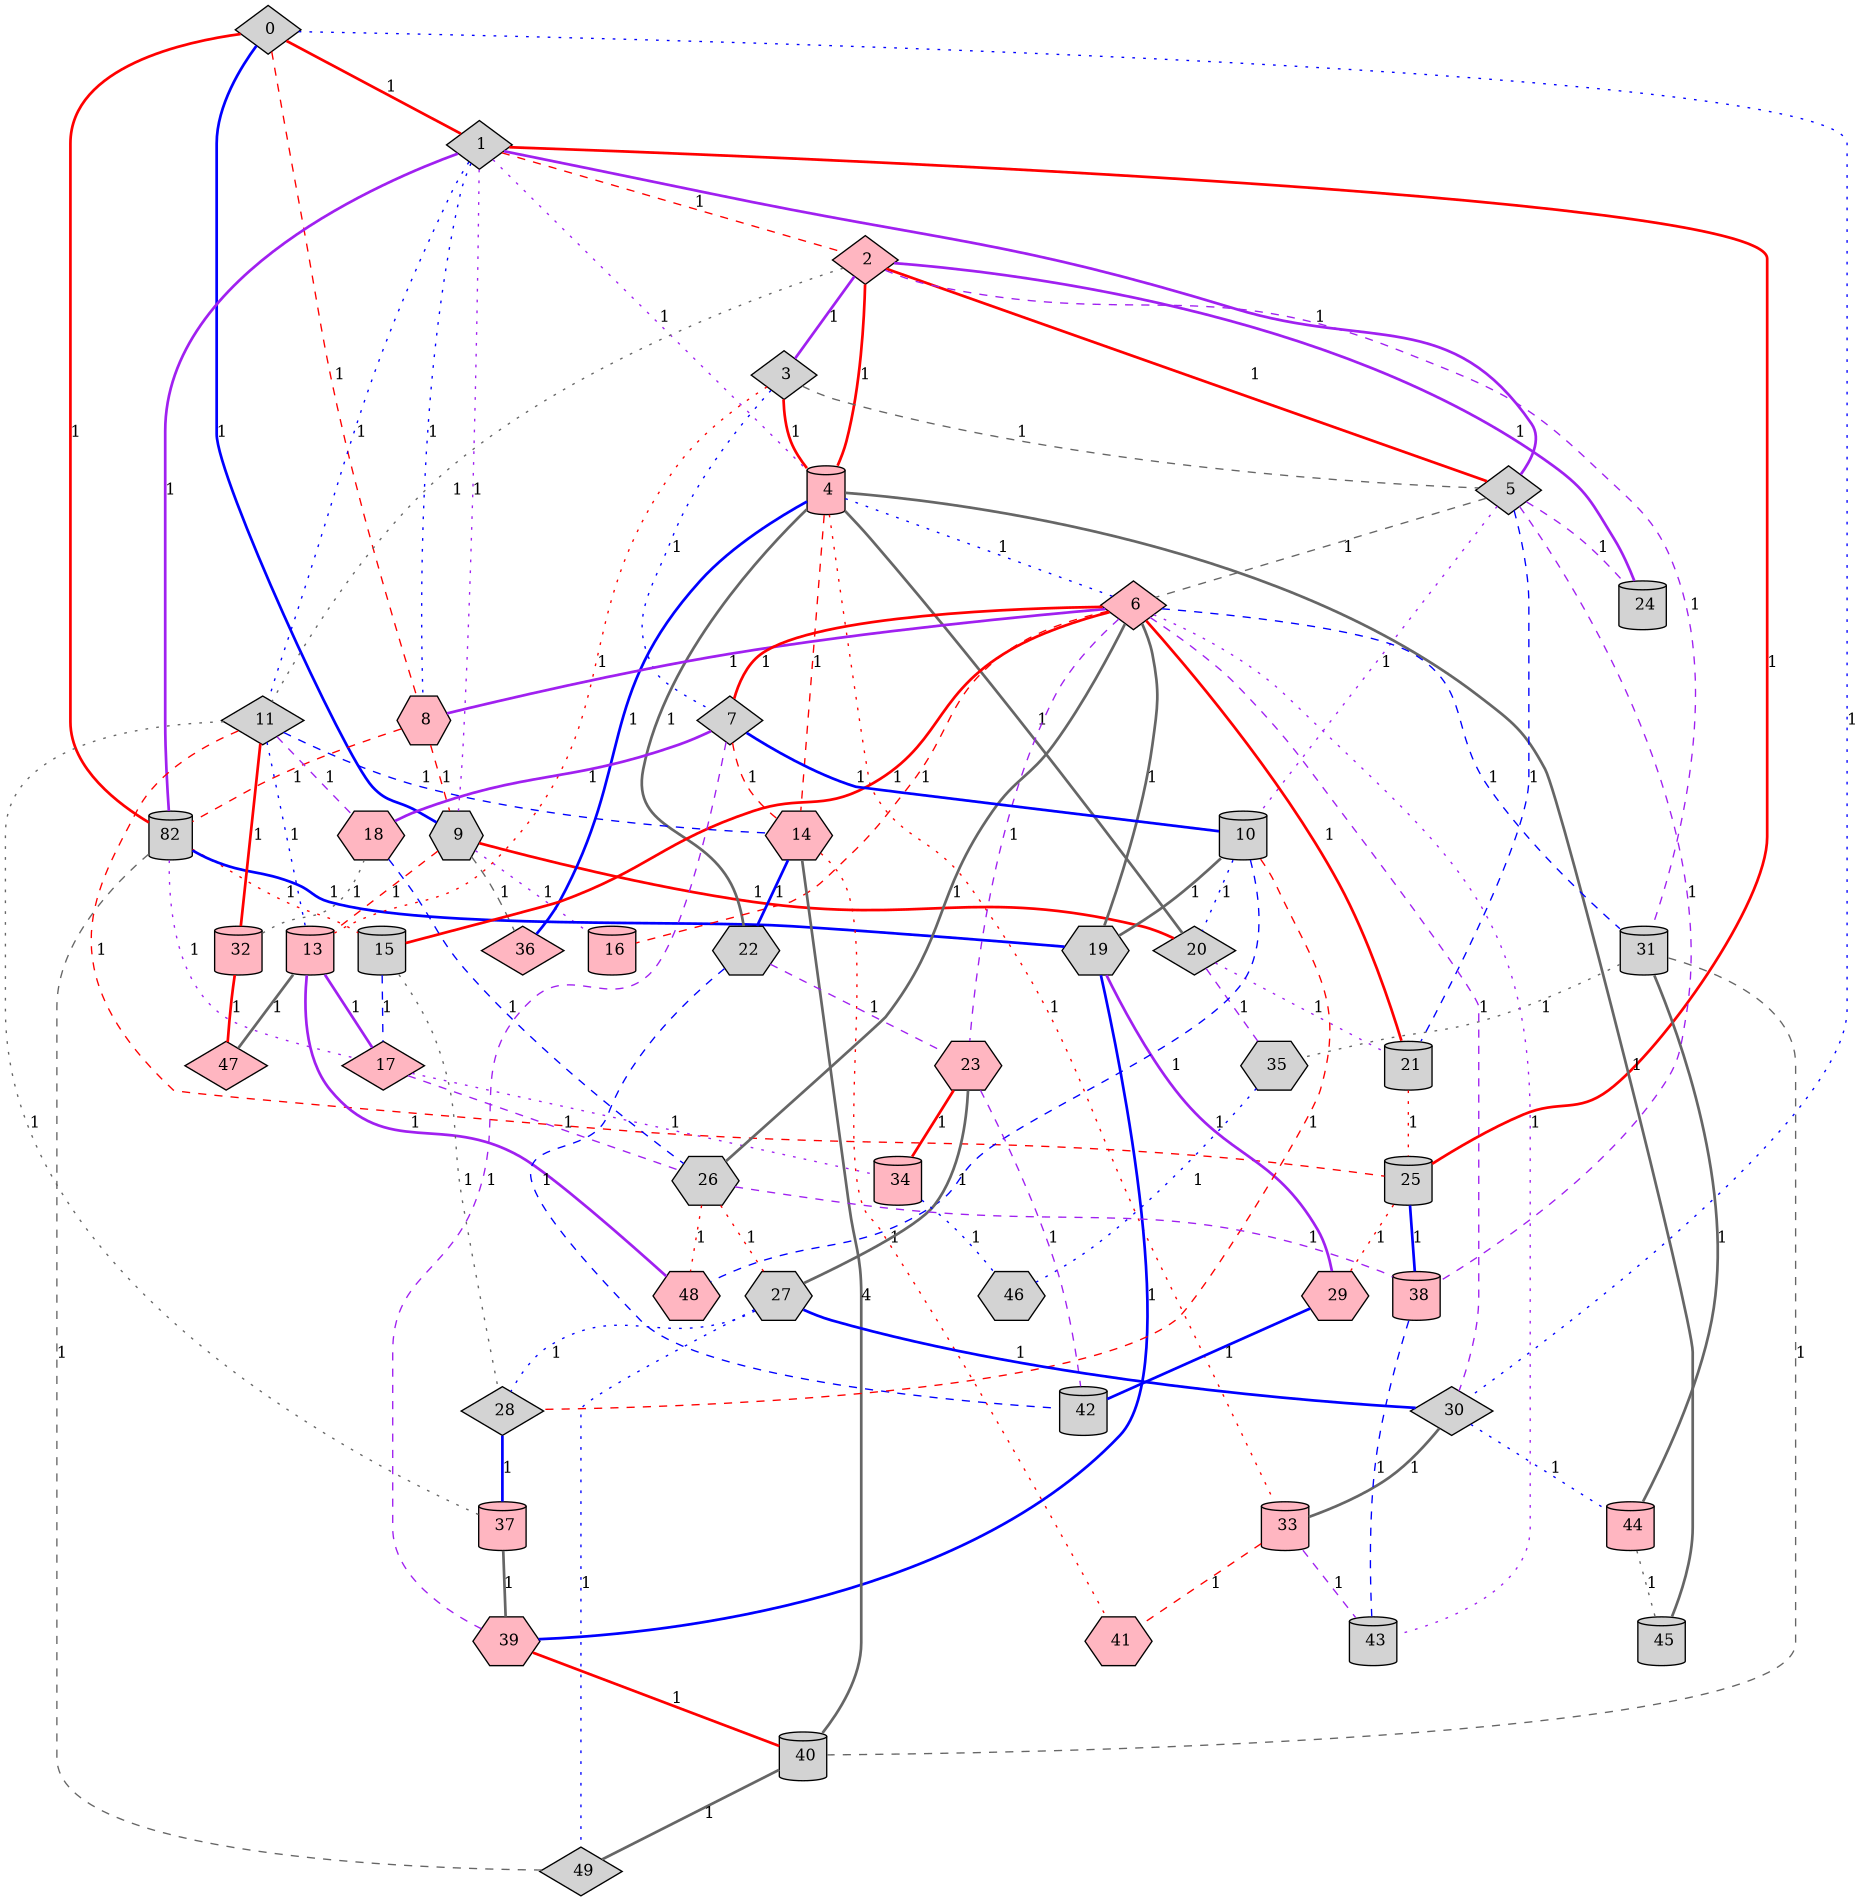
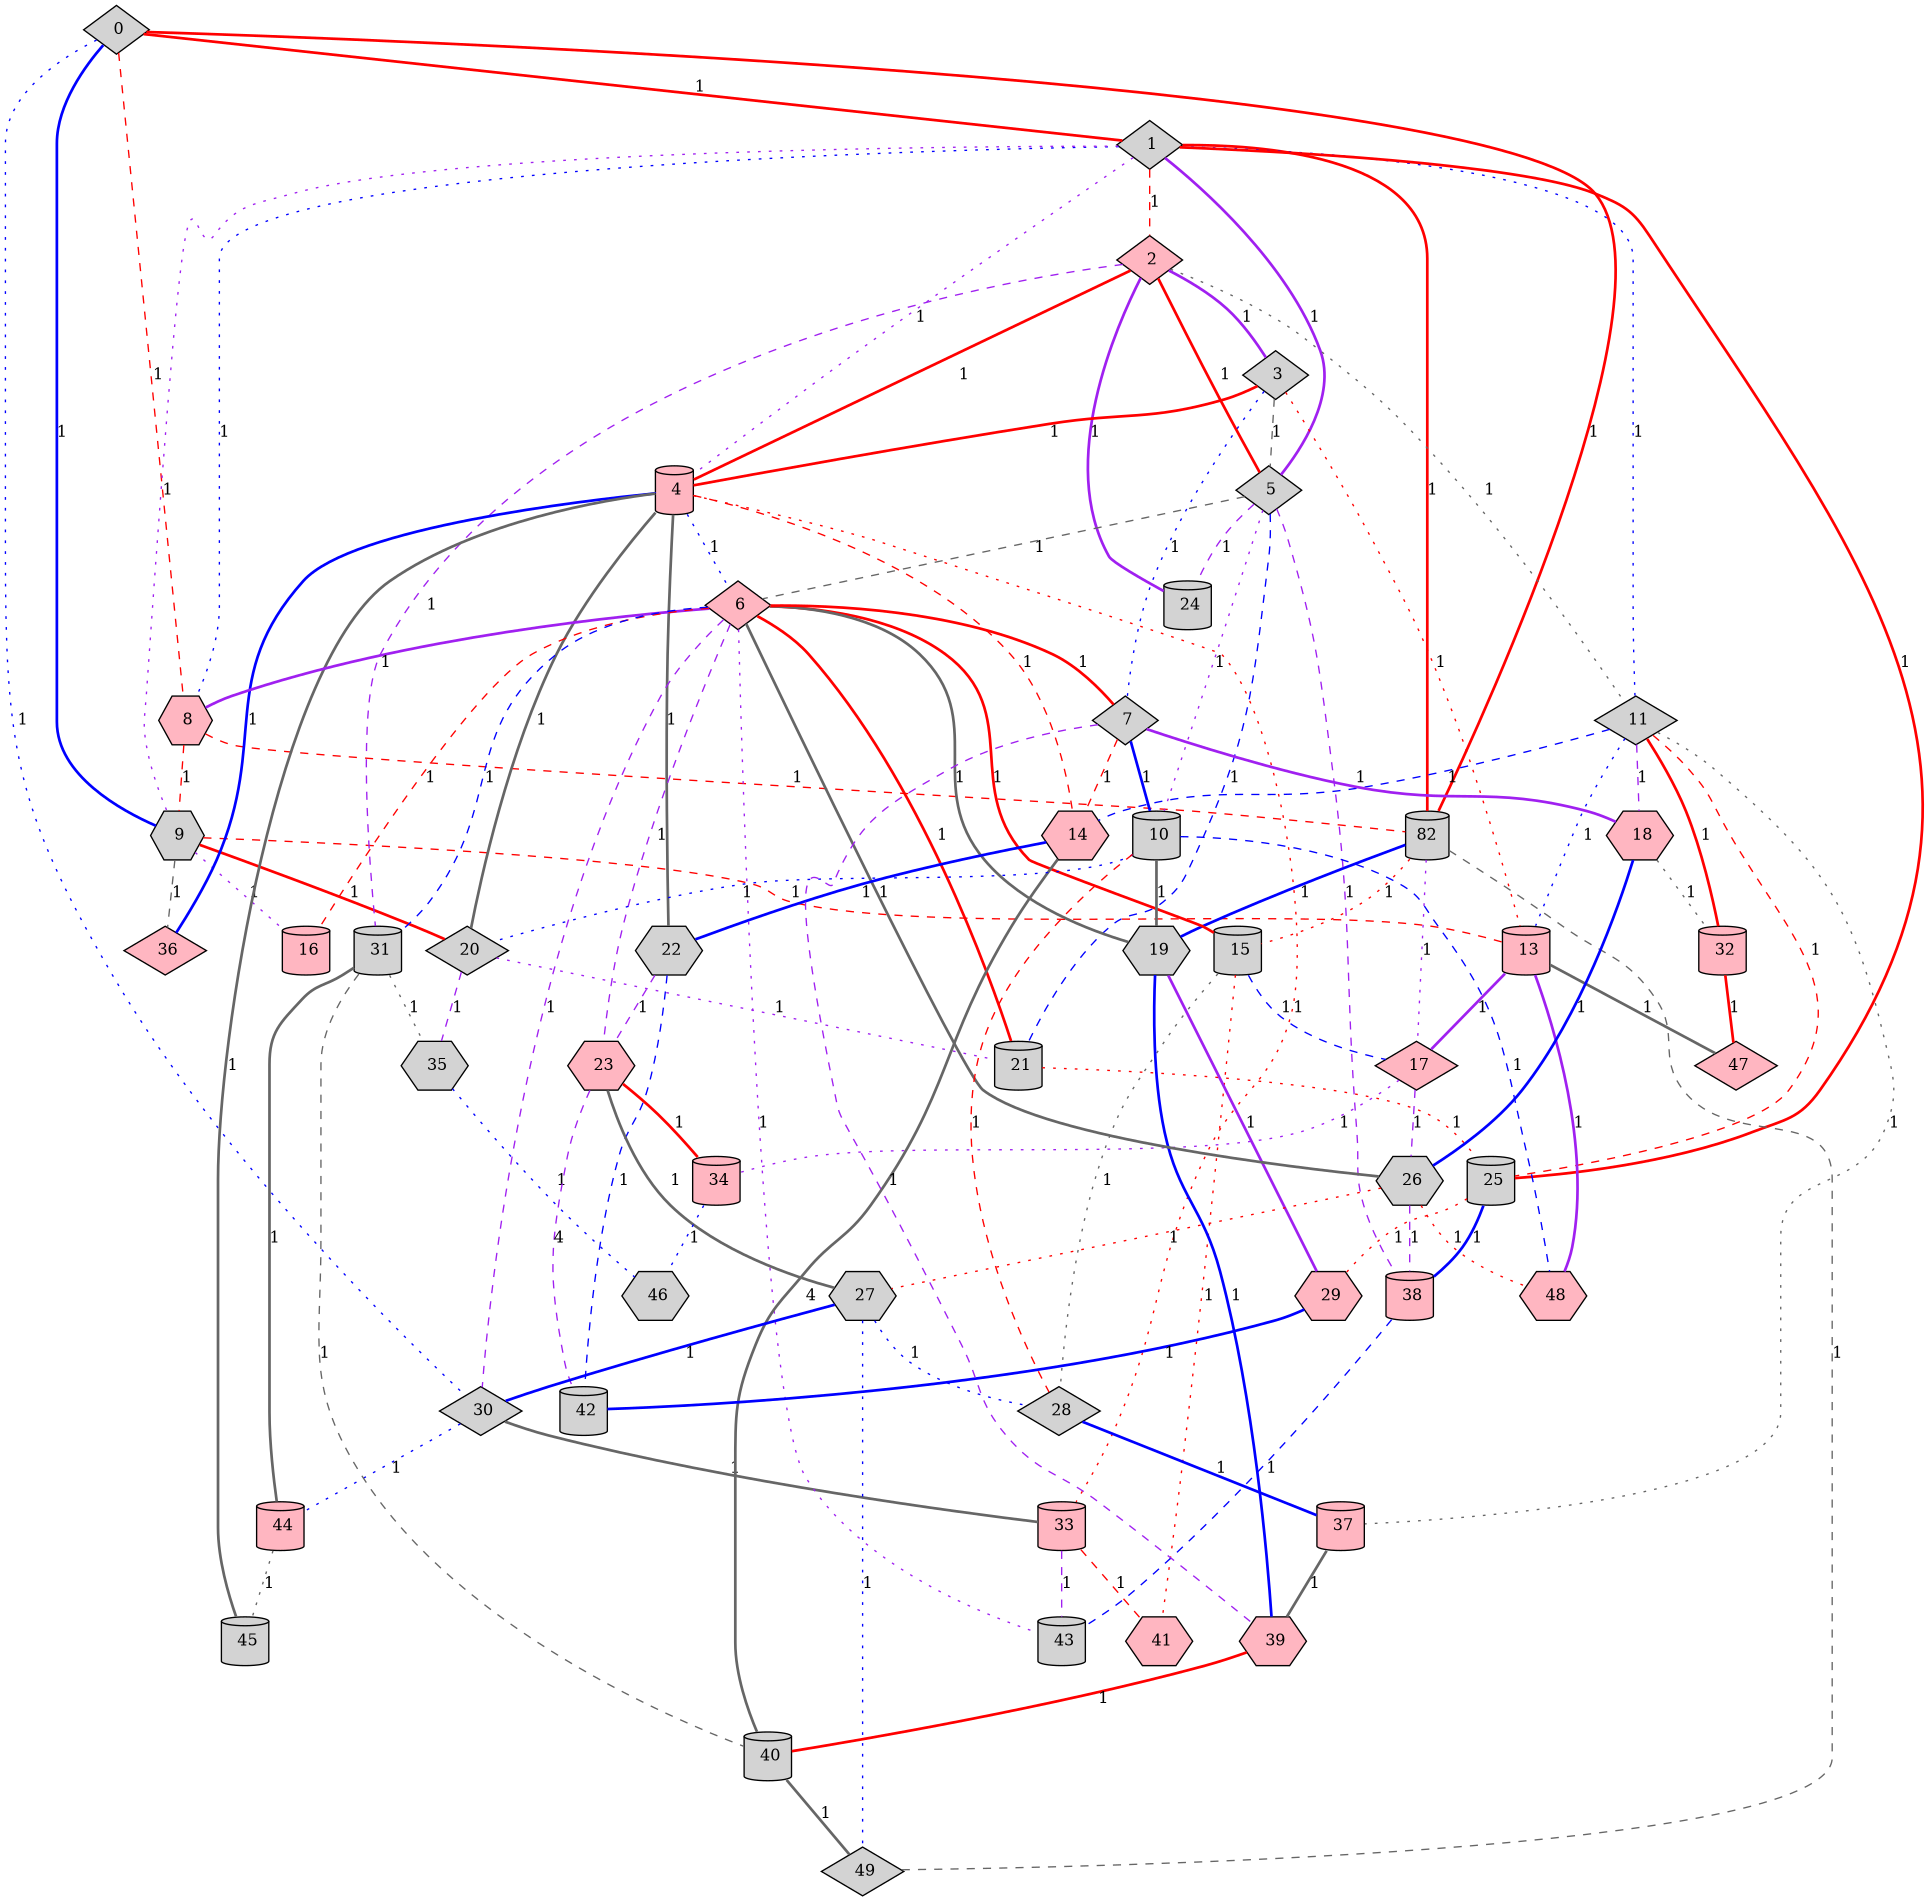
  graph {
    fixedsize="true;"
    node [color=black fillcolor=lightgrey fontsize=12 hight=.12 shape=cylinder style=filled]
    edge [color=red fontsize=12 style=bold]
    n1 [label=" 0" shape=diamond width=.12]
    n2 [label=" 1" shape=diamond width=.12]
    n3 [fillcolor=lightpink label=" 8" shape=hexagon width=.12]
    n4 [label=" 9" shape=hexagon width=.12]
    n5 [label=82 width=.12]
    n6 [label=" 30" shape=diamond width=.12]
    n7 [fillcolor=lightpink label=" 2" shape=diamond width=.12]
    n8 [fillcolor=lightpink label=" 4" width=.12]
    n9 [label=" 5" shape=diamond width=.12]
    n10 [label=" 11" shape=diamond width=.12]
    n11 [label=" 25" width=.12]
    n12 [fillcolor=lightpink label=" 13" width=.12]
    n13 [label=" 20" shape=diamond width=.12]
    n14 [fillcolor=lightpink label=" 36" shape=diamond width=.12]
    n15 [fillcolor=lightpink label=" 16" width=.12]
    n16 [label=" 15" width=.12]
    n17 [label=" 19" shape=hexagon width=.12]
    n18 [fillcolor=lightpink label=" 17" shape=diamond width=.12]
    n19 [label=" 49" shape=diamond width=.12]
    n20 [fillcolor=lightpink label=" 33" width=.12]
    n21 [fillcolor=lightpink label=" 44" width=.12]
    n22 [label=" 3" shape=diamond width=.12]
    n23 [label=" 24" width=.12]
    n24 [label=" 31" width=.12]
    n25 [fillcolor=lightpink label=" 6" shape=diamond width=.12]
    n26 [fillcolor=lightpink label=" 14" shape=hexagon width=.12]
    n27 [label=" 22" shape=hexagon width=.12]
    n28 [label=" 45" width=.12]
    n29 [label=" 10" width=.12]
    n30 [label=" 21" width=.12]
    n31 [fillcolor=lightpink label=" 38" width=.12]
    n32 [fillcolor=lightpink label=" 18" shape=hexagon width=.12]
    n33 [fillcolor=lightpink label=" 32" width=.12]
    n34 [fillcolor=lightpink label=" 37" width=.12]
    n35 [fillcolor=lightpink label=" 29" shape=hexagon width=.12]
    n36 [label=" 7" shape=diamond width=.12]
    n37 [label=" 40" width=.12]
    n38 [label=" 35" shape=hexagon width=.12]
    n39 [fillcolor=lightpink label=" 39" shape=hexagon width=.12]
    n40 [fillcolor=lightpink label=" 48" shape=hexagon width=.12]
    n41 [fillcolor=lightpink label=" 47" shape=diamond width=.12]
    n42 [fillcolor=lightpink label=" 23" shape=hexagon width=.12]
    n43 [label=" 26" shape=hexagon width=.12]
    n44 [label=" 43" width=.12]
    n45 [label=" 42" width=.12]
    n46 [fillcolor=lightpink label=" 41" shape=hexagon width=.12]
    n47 [label=" 28" shape=diamond width=.12]
    n48 [fillcolor=lightpink label=" 34" width=.12]
    n49 [label=" 27" shape=hexagon width=.12]
    n50 [label=" 46" shape=hexagon width=.12]
    n1 -- n2 [label=1]
    n1 -- n3 [label=1 style=dashed]
    n1 -- n4 [color=blue label=1]
    n1 -- n5 [label=1]
    n1 -- n6 [color=blue label=1 style=dotted]
    n2 -- n3 [color=blue label=1 style=dotted]
    n2 -- n4 [color=purple label=1 style=dotted]
-   n2 -- n5 [color=purple label=1]
+   n2 -- n5 [label=1]
    n2 -- n7 [label=1 style=dashed]
    n2 -- n8 [color=purple label=1 style=dotted]
    n2 -- n9 [color=purple label=1]
    n2 -- n10 [color=blue label=1 style=dotted]
    n2 -- n11 [label=1]
    n3 -- n4 [label=1 style=dashed]
    n3 -- n5 [label=1 style=dashed]
    n4 -- n12 [label=1 style=dashed]
    n4 -- n13 [label=1]
    n4 -- n14 [color=gray40 label=1 style=dashed]
    n4 -- n15 [color=purple label=1 style=dotted]
    n5 -- n16 [label=1 style=dotted]
    n5 -- n17 [color=blue label=1]
    n5 -- n18 [color=purple label=1 style=dotted]
    n5 -- n19 [color=gray40 label=1 style=dashed]
    n6 -- n20 [color=gray40 label=1]
    n6 -- n21 [color=blue label=1 style=dotted]
    n7 -- n8 [label=1]
    n7 -- n9 [label=1]
    n7 -- n10 [color=gray40 label=1 style=dotted]
    n7 -- n22 [color=purple label=1]
    n7 -- n23 [color=purple label=1]
    n7 -- n24 [color=purple label=1 style=dashed]
    n8 -- n13 [color=gray40 label=1]
    n8 -- n14 [color=blue label=1]
    n8 -- n20 [label=1 style=dotted]
    n8 -- n25 [color=blue label=1 style=dotted]
    n8 -- n26 [label=1 style=dashed]
    n8 -- n27 [color=gray40 label=1]
    n8 -- n28 [color=gray40 label=1]
    n9 -- n23 [color=purple label=1 style=dashed]
    n9 -- n25 [color=gray40 label=1 style=dashed]
    n9 -- n29 [color=purple label=1 style=dotted]
    n9 -- n30 [color=blue label=1 style=dashed]
    n9 -- n31 [color=purple label=1 style=dashed]
    n10 -- n11 [label=1 style=dashed]
    n10 -- n12 [color=blue label=1 style=dotted]
    n10 -- n26 [color=blue label=1 style=dashed]
    n10 -- n32 [color=purple label=1 style=dashed]
    n10 -- n33 [label=1]
    n10 -- n34 [color=gray40 label=1 style=dotted]
    n11 -- n31 [color=blue label=1]
    n11 -- n35 [label=1 style=dotted]
    n12 -- n18 [color=purple label=1]
    n12 -- n40 [color=purple label=1]
    n12 -- n41 [color=gray40 label=1]
    n13 -- n30 [color=purple label=1 style=dotted]
    n13 -- n38 [color=purple label=1 style=dashed]
    n16 -- n18 [color=blue label=1 style=dashed]
-   n26 -- n46 [label=1 style=dotted]
+   n16 -- n46 [label=1 style=dotted]
    n16 -- n47 [color=gray40 label=1 style=dotted]
    n17 -- n35 [color=purple label=1]
    n17 -- n39 [color=blue label=1]
    n18 -- n43 [color=purple label=1 style=dashed]
    n18 -- n48 [color=purple label=1 style=dotted]
    n20 -- n44 [color=purple label=1 style=dashed]
    n20 -- n46 [label=1 style=dashed]
    n21 -- n28 [color=gray40 label=1 style=dotted]
    n22 -- n8 [label=1]
    n22 -- n9 [color=gray40 label=1 style=dashed]
    n22 -- n12 [label=1 style=dotted]
    n22 -- n36 [color=blue label=1 style=dotted]
    n24 -- n21 [color=gray40 label=1]
    n24 -- n37 [color=gray40 label=1 style=dashed]
    n24 -- n38 [color=gray40 label=1 style=dotted]
    n25 -- n3 [color=purple label=1]
    n25 -- n6 [color=purple label=1 style=dashed]
    n25 -- n15 [label=1 style=dashed]
    n25 -- n16 [label=1]
    n25 -- n17 [color=gray40 label=1]
    n25 -- n24 [color=blue label=1 style=dashed]
    n25 -- n30 [label=1]
    n25 -- n36 [label=1]
    n25 -- n42 [color=purple label=1 style=dashed]
    n25 -- n43 [color=gray40 label=1]
    n25 -- n44 [color=purple label=1 style=dotted]
    n26 -- n27 [color=blue label=1]
    n26 -- n37 [color=gray40 label=4]
    n27 -- n42 [color=purple label=1 style=dashed]
    n27 -- n45 [color=blue label=1 style=dashed]
    n29 -- n13 [color=blue label=1 style=dotted]
    n29 -- n17 [color=gray40 label=1]
    n29 -- n40 [color=blue label=1 style=dashed]
    n29 -- n47 [label=1 style=dashed]
    n30 -- n11 [label=1 style=dotted]
    n31 -- n44 [color=blue label=1 style=dashed]
    n32 -- n33 [color=gray40 label=1 style=dotted]
-   n32 -- n43 [color=blue label=1 style=dashed]
+   n32 -- n43 [color=blue label=1]
    n33 -- n41 [label=1]
    n34 -- n39 [color=gray40 label=1]
    n35 -- n45 [color=blue label=1]
    n36 -- n26 [label=1 style=dashed]
    n36 -- n29 [color=blue label=1]
    n36 -- n32 [color=purple label=1]
    n36 -- n39 [color=purple label=1 style=dashed]
    n37 -- n19 [color=gray40 label=1]
    n38 -- n50 [color=blue label=1 style=dotted]
    n39 -- n37 [label=1]
-   n42 -- n45 [color=purple label=1 style=dashed]
+   n42 -- n45 [color=purple label=4 style=dashed]
    n42 -- n48 [label=1]
    n42 -- n49 [color=gray40 label=1]
    n43 -- n31 [color=purple label=1 style=dashed]
    n43 -- n40 [label=1 style=dotted]
    n43 -- n49 [label=1 style=dotted]
    n47 -- n34 [color=blue label=1]
    n48 -- n50 [color=blue label=1 style=dotted]
    n49 -- n6 [color=blue label=1]
    n49 -- n19 [color=blue label=1 style=dotted]
    n49 -- n47 [color=blue label=1 style=dotted]
  }
